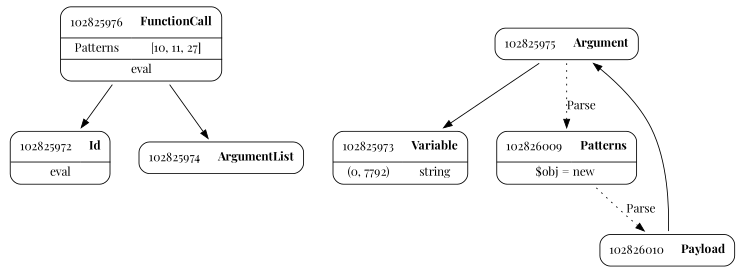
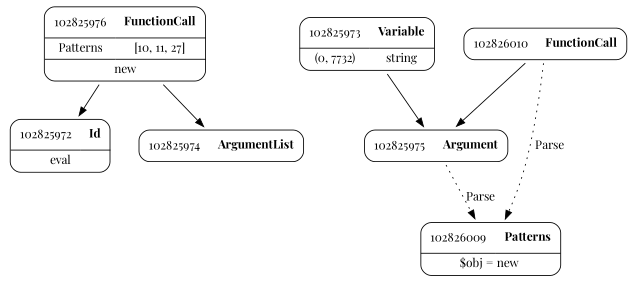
  digraph {
    fontname="Playfair Display"
    node [fontname="Playfair Display" shape=none]
    edge [fontname="Playfair Display" weight=2]
    n1 [label=<<TABLE border='1' cellspacing='0' cellpadding='10' style='rounded' ><TR><TD border='0'>102825972</TD><TD border='0'><B>Id</B></TD></TR><HR/><TR><TD border='0' cellpadding='5' colspan='2'>eval</TD></TR></TABLE>>]
-   n2 [label=<<TABLE border='1' cellspacing='0' cellpadding='10' style='rounded' ><TR><TD border='0'>102825973</TD><TD border='0'><B>Variable</B></TD></TR><HR/><TR><TD border='0' cellpadding='5'>(0, 7792)</TD><TD border='0' cellpadding='5'>string</TD></TR></TABLE>>]
+   n2 [label=<<TABLE border='1' cellspacing='0' cellpadding='10' style='rounded' ><TR><TD border='0'>102825973</TD><TD border='0'><B>Variable</B></TD></TR><HR/><TR><TD border='0' cellpadding='5'>(0, 7732)</TD><TD border='0' cellpadding='5'>string</TD></TR></TABLE>>]
    n3 [label=<<TABLE border='1' cellspacing='0' cellpadding='10' style='rounded' ><TR><TD border='0'>102825974</TD><TD border='0'><B>ArgumentList</B></TD></TR></TABLE>>]
    n4 [label=<<TABLE border='1' cellspacing='0' cellpadding='10' style='rounded' ><TR><TD border='0'>102825975</TD><TD border='0'><B>Argument</B></TD></TR></TABLE>>]
    n5 [label=<<TABLE border='1' cellspacing='0' cellpadding='10' style='rounded' ><TR><TD border='0'>102826009</TD><TD border='0'><B>Patterns</B></TD></TR><HR/><TR><TD border='0' cellpadding='5' colspan='2'>$obj = new </TD></TR></TABLE>>]
-   n6 [label=<<TABLE border='1' cellspacing='0' cellpadding='10' style='rounded' ><TR><TD border='0'>102826010</TD><TD border='0'><B>Payload</B></TD></TR></TABLE>>]
-   n7 [label=<<TABLE border='1' cellspacing='0' cellpadding='10' style='rounded' ><TR><TD border='0'>102825976</TD><TD border='0'><B>FunctionCall</B></TD></TR><HR/><TR><TD border='0' cellpadding='5'>Patterns</TD><TD border='0' cellpadding='5'>[10, 11, 27]</TD></TR><HR/><TR><TD border='0' cellpadding='5' colspan='2'>eval</TD></TR></TABLE>>]
-   n4 -> n2
+   n6 [label=<<TABLE border='1' cellspacing='0' cellpadding='10' style='rounded' ><TR><TD border='0'>102826010</TD><TD border='0'><B>FunctionCall</B></TD></TR></TABLE>>]
+   n7 [label=<<TABLE border='1' cellspacing='0' cellpadding='10' style='rounded' ><TR><TD border='0'>102825976</TD><TD border='0'><B>FunctionCall</B></TD></TR><HR/><TR><TD border='0' cellpadding='5'>Patterns</TD><TD border='0' cellpadding='5'>[10, 11, 27]</TD></TR><HR/><TR><TD border='0' cellpadding='5' colspan='2'>new</TD></TR></TABLE>>]
+   n2 -> n4
    n4 -> n5 [label=Parse style=dotted weight=""]
-   n5 -> n6 [label=Parse style=dotted weight=""]
+   n6 -> n5 [label=Parse style=dotted weight=""]
    n6 -> n4
    n7 -> n1
    n7 -> n3
  }
